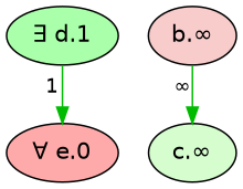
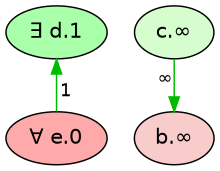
  digraph {
    fontname="DejaVu Sans"
    node [fontname="DejaVu Sans" fontsize=14 style=filled]
    edge [color="#00BB00" dir=forward fontname="DejaVu Sans" fontsize=12 labeldistance=1.5 style=solid]
    n1 [fillcolor="#FFAAAA" label="∀ e.0"]
    n2 [fillcolor="#AAFFAA" label="∃ d.1"]
    n3 [fillcolor="#d5fdce" label="c.∞"]
    n4 [fillcolor="#f7cccb" label="b.∞"]
    subgraph sub_1 {
      rank=max
      n1
    }
    subgraph sub_2 {
      rank=min
      n2
    }
-   n2 -> n1 [taillabel=1]
-   n4 -> n3 [taillabel="∞"]
+   n1 -> n2 [taillabel=1]
+   n3 -> n4 [taillabel="∞"]
  }
